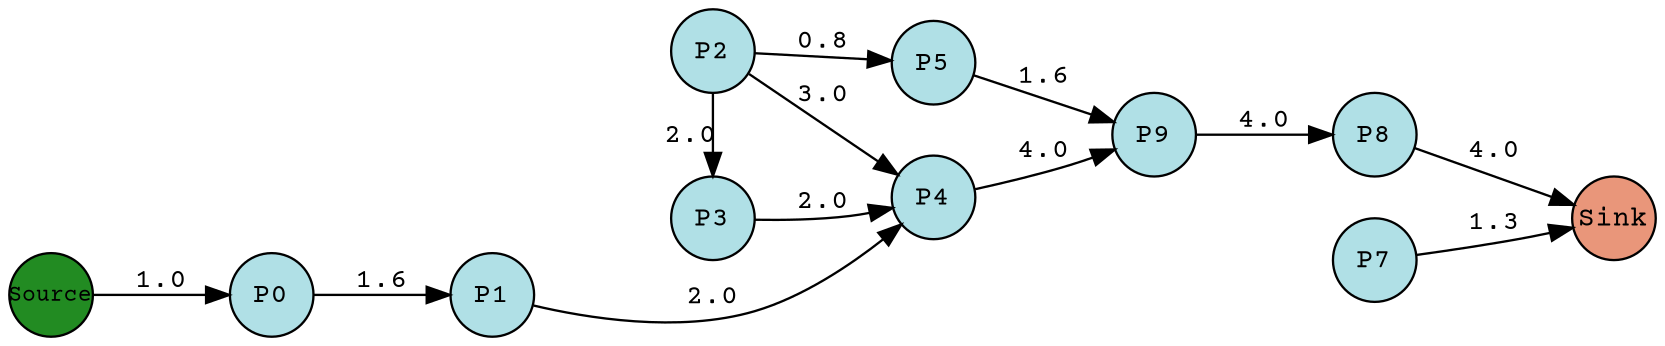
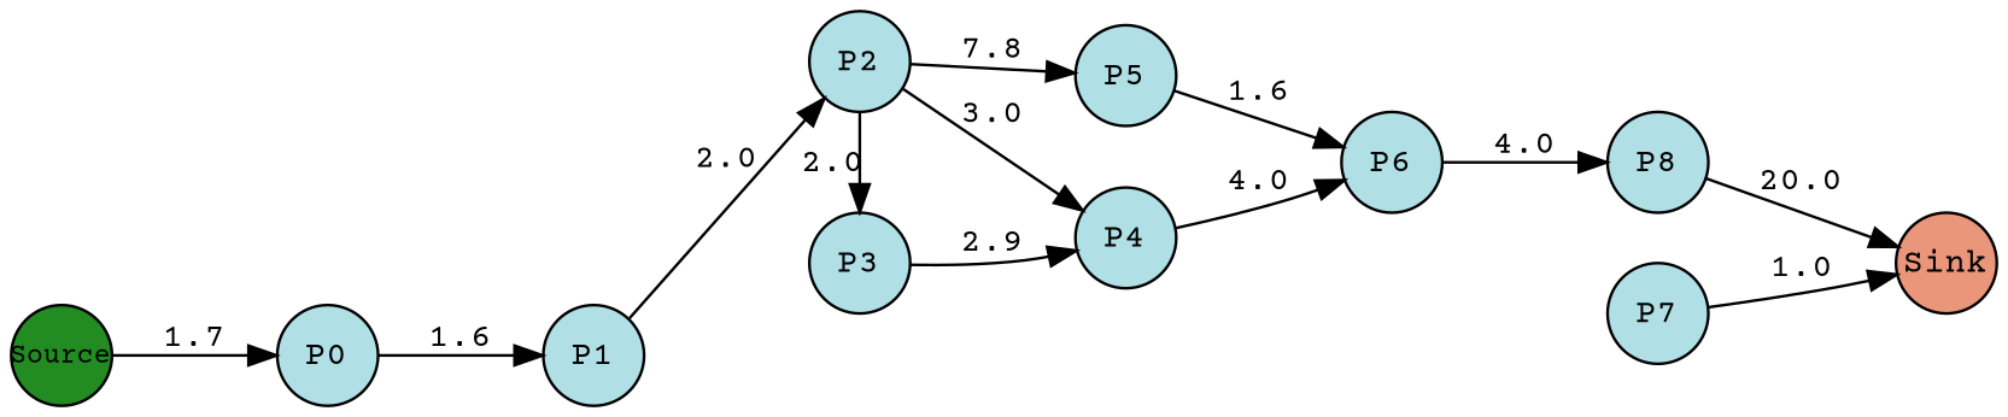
  digraph {
    fontname="Courier Prime"
    rankdir=LR
    splines=true
    node [fillcolor=powderblue fixedsize=true fontcolor=black fontname="Courier Prime" fontsize=12 margin=0 shape=circle style=filled]
    edge [fontcolor=black fontname="Courier Prime" fontsize=12 margin=0]
    n1 [fillcolor=forestgreen fontsize=10 label=Source width=0.5]
    n2 [label=P0 width=0.5]
    n3 [label=P1 width=0.5]
    n4 [label=P2 width=0.5]
    n5 [label=P3 width=0.5]
    n6 [label=P4 width=0.5]
    n7 [label=P5 width=0.5]
-   n8 [label=P9 width=0.5]
+   n8 [label=P6 width=0.5]
    n9 [label=P7 width=0.5]
    n10 [label=P8 width=0.5]
    n11 [fillcolor=darksalmon label=Sink width=0.5]
    subgraph sub_1 {
      rank=same
      n1
    }
    subgraph sub_2 {
      rank=same
      n2
    }
    subgraph sub_3 {
      rank=same
      n3
    }
    subgraph sub_4 {
      rank=same
      n4
      n5
    }
    subgraph sub_5 {
      rank=same
      n6
      n7
    }
    subgraph sub_6 {
      rank=same
      n8
    }
    subgraph sub_7 {
      rank=same
      n9
      n10
    }
    subgraph sub_8 {
      rank=same
      n11
    }
-   n1 -> n2 [label=1.0]
+   n1 -> n2 [label=1.7]
    n2 -> n3 [label=1.6]
-   n3 -> n6 [label=2.0]
+   n3 -> n4 [label=2.0]
    n4 -> n5 [label=2.0]
    n4 -> n6 [label=3.0]
-   n4 -> n7 [label=0.8]
-   n5 -> n6 [label=2.0]
+   n4 -> n7 [label=7.8]
+   n5 -> n6 [label=2.9]
    n6 -> n8 [label=4.0]
    n7 -> n8 [label=1.6]
    n8 -> n10 [label=4.0]
-   n9 -> n11 [label=1.3]
-   n10 -> n11 [label=4.0]
+   n9 -> n11 [label=1.0]
+   n10 -> n11 [label=20.0]
  }
